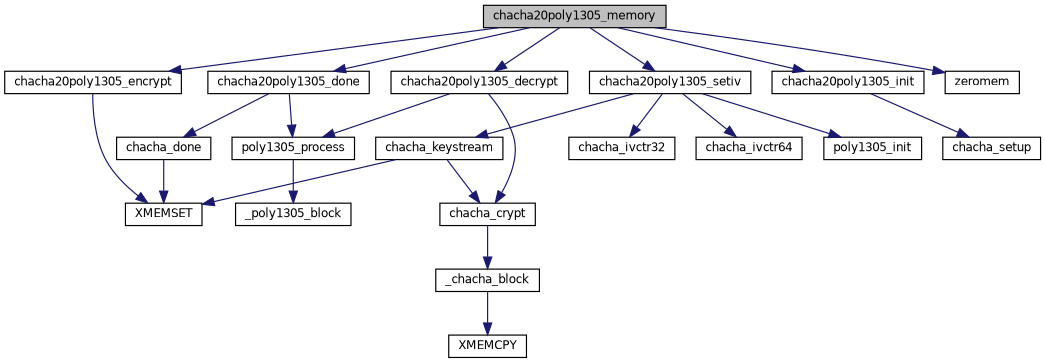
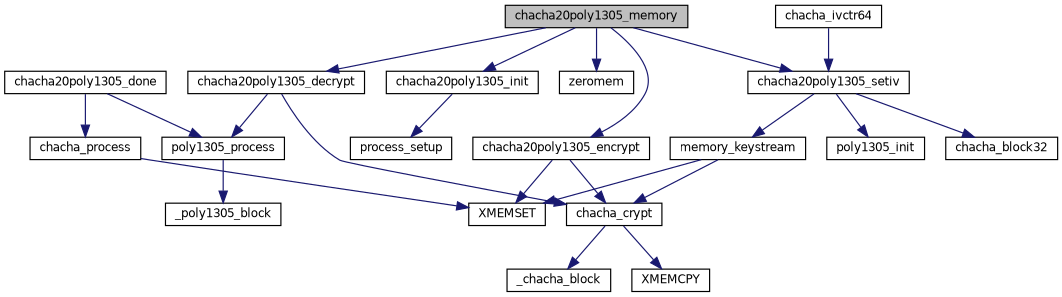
  digraph {
    rankdir=TB
    node [color=black fillcolor=white fontname=Helvetica fontsize=10 shape=record style=filled]
    edge [color=midnightblue fontname=Helvetica fontsize=10 labelfontname=Helvetica labelfontsize=10 style=solid]
    n1 [fillcolor=grey75 fontcolor=black height=0.2 label=chacha20poly1305_memory width=0.4]
    n2 [height=0.2 label=chacha20poly1305_decrypt width=0.4]
    n3 [height=0.2 label=chacha20poly1305_done width=0.4]
    n4 [height=0.2 label=chacha20poly1305_encrypt width=0.4]
    n5 [height=0.2 label=chacha20poly1305_init width=0.4]
    n6 [height=0.2 label=chacha20poly1305_setiv width=0.4]
    n7 [height=0.2 label=zeromem width=0.4]
    n8 [height=0.2 label=poly1305_process width=0.4]
    n9 [height=0.2 label=chacha_crypt width=0.4]
-   n10 [height=0.2 label=chacha_done width=0.4]
+   n10 [height=0.2 label=chacha_process width=0.4]
    n11 [height=0.2 label=XMEMSET width=0.4]
-   n12 [height=0.2 label=chacha_setup width=0.4]
-   n13 [height=0.2 label=chacha_ivctr32 width=0.4]
+   n12 [height=0.2 label=process_setup width=0.4]
+   n13 [height=0.2 label=chacha_block32 width=0.4]
    n14 [height=0.2 label=chacha_ivctr64 width=0.4]
-   n15 [height=0.2 label=chacha_keystream width=0.4]
+   n15 [height=0.2 label=memory_keystream width=0.4]
    n16 [height=0.2 label=poly1305_init width=0.4]
    n17 [height=0.2 label=_poly1305_block width=0.4]
    n18 [height=0.2 label=_chacha_block width=0.4]
    n19 [height=0.2 label=XMEMCPY width=0.4]
    n1 -> n2
-   n1 -> n3
    n1 -> n4
    n1 -> n5
    n1 -> n6
    n1 -> n7
    n2 -> n8
    n2 -> n9
    n3 -> n8
    n3 -> n10
+   n4 -> n9
    n4 -> n11
    n5 -> n12
    n6 -> n13
-   n6 -> n14
+   n14 -> n6
    n6 -> n15
    n6 -> n16
    n8 -> n17
    n9 -> n18
    n10 -> n11
    n15 -> n9
    n15 -> n11
-   n18 -> n19
+   n9 -> n19
  }
